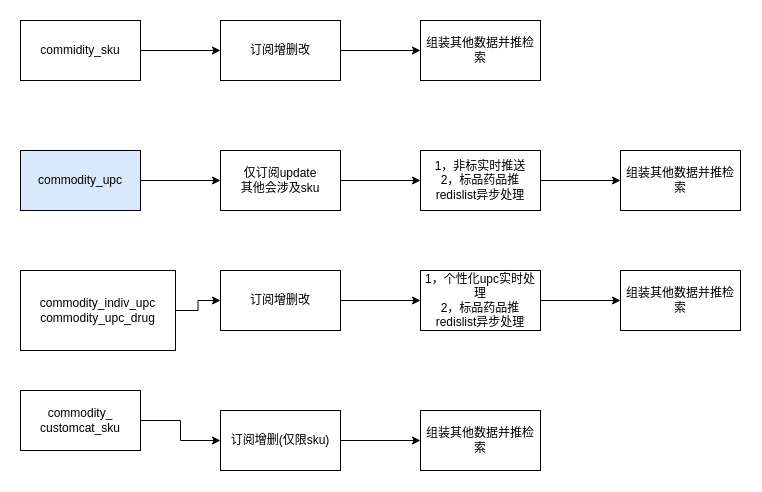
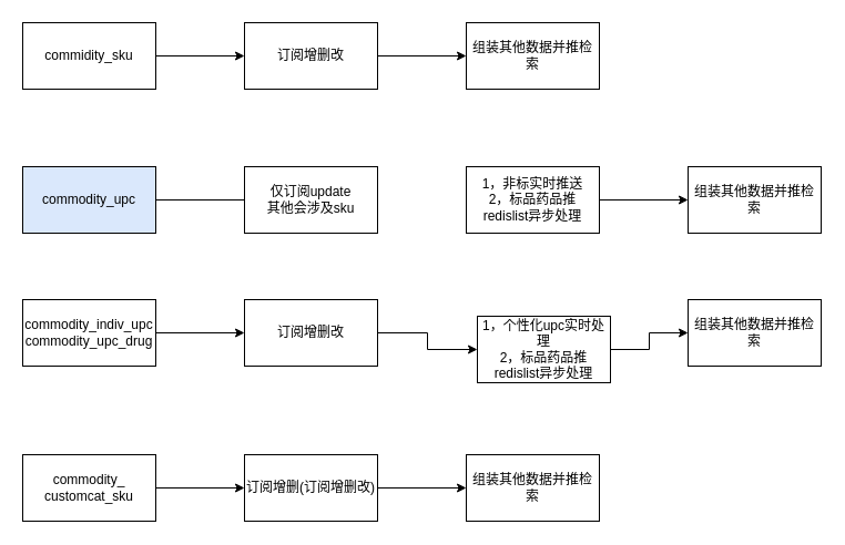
  <mxCell id="0" />
  <mxCell id="1" parent="0" />
  <mxCell id="2" value="" style="edgeStyle=orthogonalEdgeStyle;rounded=0;orthogonalLoop=1;jettySize=auto;html=1;" parent="1" source="3" target="5" edge="1"><mxGeometry relative="1" as="geometry" /></mxCell>
  <mxCell id="3" value="&lt;span&gt;commidity_sku&lt;/span&gt;" style="rounded=0;whiteSpace=wrap;html=1;" parent="1" vertex="1"><mxGeometry x="20" y="20" width="120" height="60" as="geometry" /></mxCell>
  <mxCell id="4" value="" style="edgeStyle=orthogonalEdgeStyle;rounded=0;orthogonalLoop=1;jettySize=auto;html=1;" parent="1" source="5" target="6" edge="1"><mxGeometry relative="1" as="geometry" /></mxCell>
  <mxCell id="5" value="&lt;span&gt;订阅增删改&lt;/span&gt;" style="rounded=0;whiteSpace=wrap;html=1;" parent="1" vertex="1"><mxGeometry x="220" y="20" width="120" height="60" as="geometry" /></mxCell>
  <mxCell id="6" value="组装其他数据并推检索&lt;br&gt;" style="rounded=0;whiteSpace=wrap;html=1;" parent="1" vertex="1"><mxGeometry x="420" y="20" width="120" height="60" as="geometry" /></mxCell>
- <mxCell id="7" value="" style="edgeStyle=orthogonalEdgeStyle;rounded=0;orthogonalLoop=1;jettySize=auto;html=1;" parent="1" source="8" target="10" edge="1"><mxGeometry relative="1" as="geometry" /></mxCell>
+ <mxCell id="7" value="" style="edgeStyle=orthogonalEdgeStyle;rounded=0;orthogonalLoop=1;jettySize=auto;html=1;endArrow=none;" parent="1" source="8" target="10" edge="1"><mxGeometry relative="1" as="geometry" /></mxCell>
  <mxCell id="8" value="&lt;span&gt;commodity_upc&lt;br&gt;&lt;/span&gt;" style="rounded=0;whiteSpace=wrap;html=1;fillColor=#dae8fc;" parent="1" vertex="1"><mxGeometry x="20" y="150" width="120" height="60" as="geometry" /></mxCell>
- <mxCell id="9" value="" style="edgeStyle=orthogonalEdgeStyle;rounded=0;orthogonalLoop=1;jettySize=auto;html=1;" parent="1" source="10" target="12" edge="1"><mxGeometry relative="1" as="geometry" /></mxCell>
  <mxCell id="10" value="&lt;span&gt;仅订阅update&lt;br&gt;其他会涉及sku&lt;br&gt;&lt;/span&gt;" style="rounded=0;whiteSpace=wrap;html=1;" parent="1" vertex="1"><mxGeometry x="220" y="150" width="120" height="60" as="geometry" /></mxCell>
  <mxCell id="11" value="" style="edgeStyle=orthogonalEdgeStyle;rounded=0;orthogonalLoop=1;jettySize=auto;html=1;" parent="1" source="12" target="13" edge="1"><mxGeometry relative="1" as="geometry" /></mxCell>
  <mxCell id="12" value="1，非标实时推送&lt;br&gt;2，标品药品推redislist异步处理&lt;br&gt;" style="rounded=0;whiteSpace=wrap;html=1;" parent="1" vertex="1"><mxGeometry x="420" y="150" width="120" height="60" as="geometry" /></mxCell>
  <mxCell id="13" value="组装其他数据并推检索&lt;br&gt;" style="rounded=0;whiteSpace=wrap;html=1;" parent="1" vertex="1"><mxGeometry x="620" y="150" width="120" height="60" as="geometry" /></mxCell>
  <mxCell id="14" value="" style="edgeStyle=orthogonalEdgeStyle;rounded=0;orthogonalLoop=1;jettySize=auto;html=1;" parent="1" source="15" target="19" edge="1"><mxGeometry relative="1" as="geometry" /></mxCell>
- <mxCell id="15" value="commodity_indiv_upc&lt;br&gt;commodity_upc_drug&lt;span&gt;&lt;br&gt;&lt;/span&gt;" style="rounded=0;whiteSpace=wrap;html=1;" parent="1" vertex="1"><mxGeometry x="20" y="270" width="155" height="80" as="geometry" /></mxCell>
+ <mxCell id="15" value="commodity_indiv_upc&lt;br&gt;commodity_upc_drug&lt;span&gt;&lt;br&gt;&lt;/span&gt;" style="rounded=0;whiteSpace=wrap;html=1;" parent="1" vertex="1"><mxGeometry x="20" y="270" width="120" height="60" as="geometry" /></mxCell>
  <mxCell id="16" value="" style="edgeStyle=orthogonalEdgeStyle;rounded=0;orthogonalLoop=1;jettySize=auto;html=1;" edge="1" parent="1" source="17" target="21"><mxGeometry relative="1" as="geometry" /></mxCell>
- <mxCell id="17" value="&lt;span&gt;commodity_&lt;br&gt;customcat_sku&lt;/span&gt;&lt;span&gt;&lt;br&gt;&lt;/span&gt;" style="rounded=0;whiteSpace=wrap;html=1;" vertex="1" parent="1"><mxGeometry x="20" y="390" width="120" height="60" as="geometry" /></mxCell>
+ <mxCell id="17" value="&lt;span&gt;commodity_&lt;br&gt;customcat_sku&lt;/span&gt;&lt;span&gt;&lt;br&gt;&lt;/span&gt;" style="rounded=0;whiteSpace=wrap;html=1;" vertex="1" parent="1"><mxGeometry x="20" y="410" width="120" height="60" as="geometry" /></mxCell>
  <mxCell id="18" value="" style="edgeStyle=orthogonalEdgeStyle;rounded=0;orthogonalLoop=1;jettySize=auto;html=1;" parent="1" source="19" target="23" edge="1"><mxGeometry relative="1" as="geometry" /></mxCell>
  <mxCell id="19" value="&lt;span&gt;订阅增删改&lt;/span&gt;" style="rounded=0;whiteSpace=wrap;html=1;" parent="1" vertex="1"><mxGeometry x="220" y="270" width="120" height="60" as="geometry" /></mxCell>
  <mxCell id="20" value="" style="edgeStyle=orthogonalEdgeStyle;rounded=0;orthogonalLoop=1;jettySize=auto;html=1;" edge="1" parent="1" source="21" target="25"><mxGeometry relative="1" as="geometry" /></mxCell>
- <mxCell id="21" value="&lt;span&gt;订阅增删(仅限sku)&lt;/span&gt;" style="rounded=0;whiteSpace=wrap;html=1;" vertex="1" parent="1"><mxGeometry x="220" y="410" width="120" height="60" as="geometry" /></mxCell>
+ <mxCell id="21" value="&lt;span&gt;订阅增删(订阅增删改)&lt;/span&gt;" style="rounded=0;whiteSpace=wrap;html=1;" vertex="1" parent="1"><mxGeometry x="220" y="410" width="120" height="60" as="geometry" /></mxCell>
  <mxCell id="22" value="" style="edgeStyle=orthogonalEdgeStyle;rounded=0;orthogonalLoop=1;jettySize=auto;html=1;" edge="1" parent="1" source="23" target="24"><mxGeometry relative="1" as="geometry" /></mxCell>
- <mxCell id="23" value="1，个性化upc实时处理&lt;br&gt;2，标品药品推redislist异步处理&lt;br&gt;" style="rounded=0;whiteSpace=wrap;html=1;" parent="1" vertex="1"><mxGeometry x="420" y="270" width="120" height="60" as="geometry" /></mxCell>
+ <mxCell id="23" value="1，个性化upc实时处理&lt;br&gt;2，标品药品推redislist异步处理&lt;br&gt;" style="rounded=0;whiteSpace=wrap;html=1;" parent="1" vertex="1"><mxGeometry x="430" y="285" width="120" height="60" as="geometry" /></mxCell>
  <mxCell id="24" value="组装其他数据并推检索&lt;br&gt;" style="rounded=0;whiteSpace=wrap;html=1;" vertex="1" parent="1"><mxGeometry x="620" y="270" width="120" height="60" as="geometry" /></mxCell>
  <mxCell id="25" value="组装其他数据并推检索&lt;br&gt;" style="rounded=0;whiteSpace=wrap;html=1;" vertex="1" parent="1"><mxGeometry x="420" y="410" width="120" height="60" as="geometry" /></mxCell>
